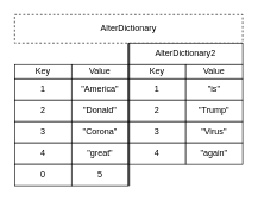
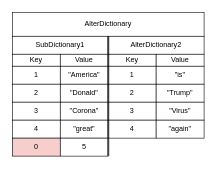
  <mxCell id="0" />
  <mxCell id="1" parent="0" />
- <mxCell id="2" value="AlterDictionary" style="rounded=0;whiteSpace=wrap;html=1;dashed=1;" vertex="1" parent="1"><mxGeometry x="20" y="20" width="320" height="40" as="geometry" /></mxCell>
+ <mxCell id="2" value="AlterDictionary" style="rounded=0;whiteSpace=wrap;html=1;" vertex="1" parent="1"><mxGeometry x="20" y="20" width="320" height="40" as="geometry" /></mxCell>
+ <mxCell id="3" value="SubDictionary1" style="rounded=0;whiteSpace=wrap;html=1;" vertex="1" parent="1"><mxGeometry x="20" y="60" width="160" height="30" as="geometry" /></mxCell>
  <mxCell id="4" value="AlterDictionary2" style="rounded=0;whiteSpace=wrap;html=1;" vertex="1" parent="1"><mxGeometry x="180" y="60" width="160" height="30" as="geometry" /></mxCell>
  <mxCell id="5" value="Key" style="rounded=0;whiteSpace=wrap;html=1;" vertex="1" parent="1"><mxGeometry x="20" y="90" width="80" height="20" as="geometry" /></mxCell>
  <mxCell id="6" value="Value" style="rounded=0;whiteSpace=wrap;html=1;" vertex="1" parent="1"><mxGeometry x="100" y="90" width="80" height="20" as="geometry" /></mxCell>
  <mxCell id="7" value="1" style="rounded=0;whiteSpace=wrap;html=1;" vertex="1" parent="1"><mxGeometry x="20" y="110" width="80" height="30" as="geometry" /></mxCell>
  <mxCell id="8" value="&quot;America&quot;" style="rounded=0;whiteSpace=wrap;html=1;" vertex="1" parent="1"><mxGeometry x="100" y="110" width="80" height="30" as="geometry" /></mxCell>
  <mxCell id="9" value="2" style="rounded=0;whiteSpace=wrap;html=1;" vertex="1" parent="1"><mxGeometry x="20" y="140" width="80" height="30" as="geometry" /></mxCell>
  <mxCell id="10" value="&quot;Donald&quot;" style="rounded=0;whiteSpace=wrap;html=1;" vertex="1" parent="1"><mxGeometry x="100" y="140" width="80" height="30" as="geometry" /></mxCell>
  <mxCell id="11" value="3" style="rounded=0;whiteSpace=wrap;html=1;" vertex="1" parent="1"><mxGeometry x="20" y="170" width="80" height="30" as="geometry" /></mxCell>
  <mxCell id="12" value="&quot;Corona&quot;" style="rounded=0;whiteSpace=wrap;html=1;" vertex="1" parent="1"><mxGeometry x="100" y="170" width="80" height="30" as="geometry" /></mxCell>
  <mxCell id="13" value="4" style="rounded=0;whiteSpace=wrap;html=1;" vertex="1" parent="1"><mxGeometry x="20" y="200" width="80" height="30" as="geometry" /></mxCell>
  <mxCell id="14" value="&quot;great&quot;" style="rounded=0;whiteSpace=wrap;html=1;" vertex="1" parent="1"><mxGeometry x="100" y="200" width="80" height="30" as="geometry" /></mxCell>
- <mxCell id="15" value="0" style="rounded=0;whiteSpace=wrap;html=1;" vertex="1" parent="1"><mxGeometry x="20" y="230" width="80" height="30" as="geometry" /></mxCell>
+ <mxCell id="15" value="0" style="rounded=0;whiteSpace=wrap;html=1;fillColor=#f8cecc;" vertex="1" parent="1"><mxGeometry x="20" y="230" width="80" height="30" as="geometry" /></mxCell>
  <mxCell id="16" value="5" style="rounded=0;whiteSpace=wrap;html=1;" vertex="1" parent="1"><mxGeometry x="100" y="230" width="80" height="30" as="geometry" /></mxCell>
  <mxCell id="17" value="Key" style="rounded=0;whiteSpace=wrap;html=1;" vertex="1" parent="1"><mxGeometry x="180" y="90" width="80" height="20" as="geometry" /></mxCell>
  <mxCell id="18" value="Value" style="rounded=0;whiteSpace=wrap;html=1;" vertex="1" parent="1"><mxGeometry x="260" y="90" width="80" height="20" as="geometry" /></mxCell>
  <mxCell id="19" value="1" style="rounded=0;whiteSpace=wrap;html=1;" vertex="1" parent="1"><mxGeometry x="180" y="110" width="80" height="30" as="geometry" /></mxCell>
  <mxCell id="20" value="&quot;is&quot;" style="rounded=0;whiteSpace=wrap;html=1;" vertex="1" parent="1"><mxGeometry x="260" y="110" width="80" height="30" as="geometry" /></mxCell>
  <mxCell id="21" value="2" style="rounded=0;whiteSpace=wrap;html=1;" vertex="1" parent="1"><mxGeometry x="180" y="140" width="80" height="30" as="geometry" /></mxCell>
  <mxCell id="22" value="&quot;Trump&quot;" style="rounded=0;whiteSpace=wrap;html=1;" vertex="1" parent="1"><mxGeometry x="260" y="140" width="80" height="30" as="geometry" /></mxCell>
  <mxCell id="23" value="3" style="rounded=0;whiteSpace=wrap;html=1;" vertex="1" parent="1"><mxGeometry x="180" y="170" width="80" height="30" as="geometry" /></mxCell>
  <mxCell id="24" value="&quot;Virus&quot;" style="rounded=0;whiteSpace=wrap;html=1;" vertex="1" parent="1"><mxGeometry x="260" y="170" width="80" height="30" as="geometry" /></mxCell>
  <mxCell id="25" value="4" style="rounded=0;whiteSpace=wrap;html=1;" vertex="1" parent="1"><mxGeometry x="180" y="200" width="80" height="30" as="geometry" /></mxCell>
  <mxCell id="26" value="&quot;again&quot;" style="rounded=0;whiteSpace=wrap;html=1;" vertex="1" parent="1"><mxGeometry x="260" y="200" width="80" height="30" as="geometry" /></mxCell>
  <mxCell id="27" value="" style="shape=link;html=1;entryX=0;entryY=0;entryDx=0;entryDy=0;width=2;exitX=1;exitY=1;exitDx=0;exitDy=0;" edge="1" parent="1" source="16" target="4"><mxGeometry width="50" height="50" relative="1" as="geometry"><mxPoint x="330" y="280" as="sourcePoint" /><mxPoint x="10" y="120" as="targetPoint" /></mxGeometry></mxCell>
